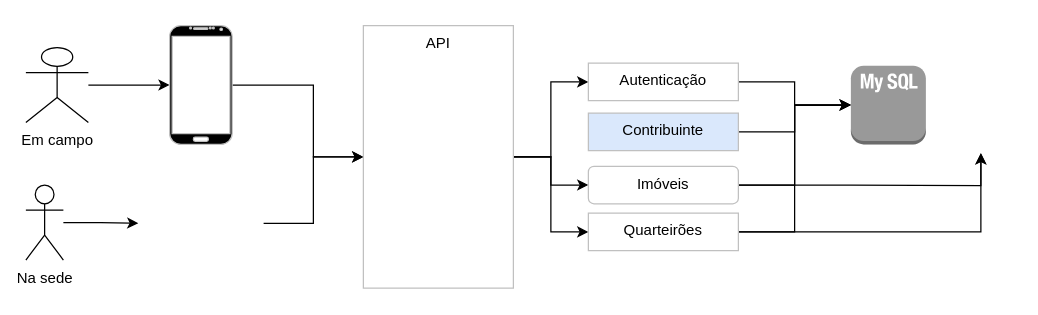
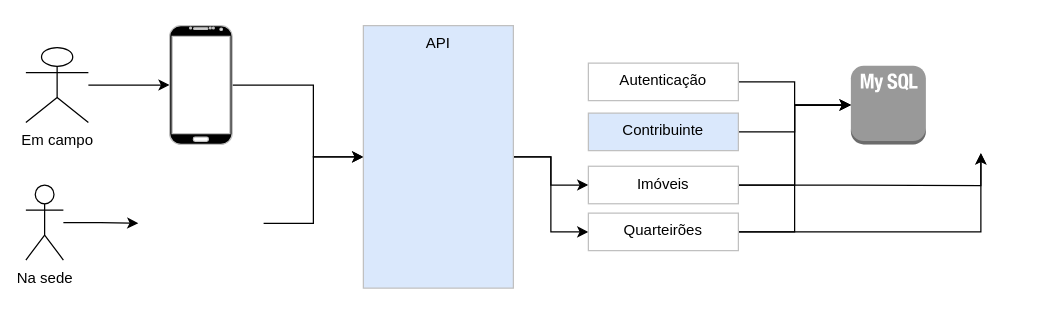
  <mxCell id="0" />
  <mxCell id="1" parent="0" />
  <mxCell id="2" value="" style="edgeStyle=orthogonalEdgeStyle;rounded=0;orthogonalLoop=1;jettySize=auto;html=1;" parent="1" source="3" target="5" edge="1"><mxGeometry relative="1" as="geometry"><mxPoint x="145" y="67.5" as="targetPoint" /></mxGeometry></mxCell>
  <mxCell id="3" value="Em campo&lt;br&gt;" style="shape=umlActor;verticalLabelPosition=bottom;verticalAlign=top;html=1;outlineConnect=0;" parent="1" vertex="1"><mxGeometry x="20" y="37.5" width="50" height="60" as="geometry" /></mxCell>
  <mxCell id="4" style="edgeStyle=orthogonalEdgeStyle;rounded=0;orthogonalLoop=1;jettySize=auto;html=1;entryX=0;entryY=0.5;entryDx=0;entryDy=0;" parent="1" source="5" target="13" edge="1"><mxGeometry relative="1" as="geometry"><Array as="points"><mxPoint x="250" y="67.5" /><mxPoint x="250" y="125.5" /></Array></mxGeometry></mxCell>
  <mxCell id="5" value="" style="verticalLabelPosition=bottom;verticalAlign=top;html=1;shadow=0;dashed=0;strokeWidth=1;shape=mxgraph.android.phone2;strokeColor=#c0c0c0;fillColor=#000000;" parent="1" vertex="1"><mxGeometry x="135" y="20" width="50" height="95" as="geometry" /></mxCell>
  <mxCell id="6" style="edgeStyle=orthogonalEdgeStyle;rounded=0;orthogonalLoop=1;jettySize=auto;html=1;" parent="1" source="7" target="9" edge="1"><mxGeometry relative="1" as="geometry" /></mxCell>
  <mxCell id="7" value="Na sede&lt;br&gt;" style="shape=umlActor;verticalLabelPosition=bottom;verticalAlign=top;html=1;outlineConnect=0;" parent="1" vertex="1"><mxGeometry x="20" y="147.5" width="30" height="60" as="geometry" /></mxCell>
  <mxCell id="8" style="edgeStyle=orthogonalEdgeStyle;rounded=0;orthogonalLoop=1;jettySize=auto;html=1;entryX=0;entryY=0.5;entryDx=0;entryDy=0;" parent="1" source="9" target="13" edge="1"><mxGeometry relative="1" as="geometry"><Array as="points"><mxPoint x="250" y="177.5" /><mxPoint x="250" y="125.5" /></Array></mxGeometry></mxCell>
  <mxCell id="9" value="" style="sketch=0;outlineConnect=0;gradientColor=none;fontColor=#545B64;strokeColor=none;fillColor=#FFFFFF;dashed=0;verticalLabelPosition=bottom;verticalAlign=top;align=center;html=1;fontSize=12;fontStyle=0;aspect=fixed;shape=mxgraph.aws4.illustration_desktop;pointerEvents=1" parent="1" vertex="1"><mxGeometry x="110" y="132.5" width="100" height="91" as="geometry" /></mxCell>
- <mxCell id="10" value="" style="edgeStyle=orthogonalEdgeStyle;rounded=0;orthogonalLoop=1;jettySize=auto;html=1;entryX=0;entryY=0.5;entryDx=0;entryDy=0;" parent="1" source="13" target="15" edge="1"><mxGeometry relative="1" as="geometry" /></mxCell>
  <mxCell id="11" style="edgeStyle=orthogonalEdgeStyle;rounded=0;orthogonalLoop=1;jettySize=auto;html=1;" parent="1" source="13" target="20" edge="1"><mxGeometry relative="1" as="geometry"><mxPoint x="470" y="27.5" as="targetPoint" /></mxGeometry></mxCell>
  <mxCell id="12" style="edgeStyle=orthogonalEdgeStyle;rounded=0;orthogonalLoop=1;jettySize=auto;html=1;entryX=0;entryY=0.5;entryDx=0;entryDy=0;" parent="1" source="13" target="23" edge="1"><mxGeometry relative="1" as="geometry" /></mxCell>
- <mxCell id="13" value="API&lt;br&gt;" style="whiteSpace=wrap;html=1;verticalAlign=top;strokeColor=#c0c0c0;shadow=0;dashed=0;strokeWidth=1;" parent="1" vertex="1"><mxGeometry x="290" y="20" width="120" height="210" as="geometry" /></mxCell>
+ <mxCell id="13" value="API&lt;br&gt;" style="whiteSpace=wrap;html=1;verticalAlign=top;strokeColor=#c0c0c0;shadow=0;dashed=0;strokeWidth=1;fillColor=#dae8fc;" parent="1" vertex="1"><mxGeometry x="290" y="20" width="120" height="210" as="geometry" /></mxCell>
  <mxCell id="14" style="edgeStyle=orthogonalEdgeStyle;rounded=0;orthogonalLoop=1;jettySize=auto;html=1;entryX=0;entryY=0.5;entryDx=0;entryDy=0;entryPerimeter=0;" parent="1" source="15" target="25" edge="1"><mxGeometry relative="1" as="geometry"><mxPoint x="660" y="93.5" as="targetPoint" /></mxGeometry></mxCell>
  <mxCell id="15" value="Autenticação" style="whiteSpace=wrap;html=1;verticalAlign=top;strokeColor=#c0c0c0;shadow=0;dashed=0;strokeWidth=1;" parent="1" vertex="1"><mxGeometry x="470" y="50" width="120" height="30" as="geometry" /></mxCell>
  <mxCell id="16" style="edgeStyle=orthogonalEdgeStyle;rounded=0;orthogonalLoop=1;jettySize=auto;html=1;entryX=0;entryY=0.5;entryDx=0;entryDy=0;entryPerimeter=0;" parent="1" source="17" target="25" edge="1"><mxGeometry relative="1" as="geometry"><mxPoint x="660" y="93.5" as="targetPoint" /></mxGeometry></mxCell>
  <mxCell id="17" value="Contribuinte&lt;br&gt;" style="whiteSpace=wrap;html=1;verticalAlign=top;strokeColor=#c0c0c0;shadow=0;dashed=0;strokeWidth=1;fillColor=#dae8fc;" parent="1" vertex="1"><mxGeometry x="470" y="90" width="120" height="30" as="geometry" /></mxCell>
  <mxCell id="18" style="edgeStyle=orthogonalEdgeStyle;rounded=0;orthogonalLoop=1;jettySize=auto;html=1;entryX=0;entryY=0.5;entryDx=0;entryDy=0;entryPerimeter=0;" parent="1" source="20" target="25" edge="1"><mxGeometry relative="1" as="geometry"><mxPoint x="660" y="93.5" as="targetPoint" /></mxGeometry></mxCell>
  <mxCell id="19" style="edgeStyle=orthogonalEdgeStyle;rounded=0;orthogonalLoop=1;jettySize=auto;html=1;" parent="1" source="20" target="24" edge="1"><mxGeometry relative="1" as="geometry"><Array as="points"><mxPoint x="680" y="148" /><mxPoint x="769" y="148" /></Array></mxGeometry></mxCell>
- <mxCell id="20" value="Imóveis" style="whiteSpace=wrap;html=1;verticalAlign=top;strokeColor=#c0c0c0;shadow=0;dashed=0;strokeWidth=1;rounded=1;" parent="1" vertex="1"><mxGeometry x="470" y="132.5" width="120" height="30" as="geometry" /></mxCell>
+ <mxCell id="20" value="Imóveis" style="whiteSpace=wrap;html=1;verticalAlign=top;strokeColor=#c0c0c0;shadow=0;dashed=0;strokeWidth=1;" parent="1" vertex="1"><mxGeometry x="470" y="132.5" width="120" height="30" as="geometry" /></mxCell>
  <mxCell id="21" style="edgeStyle=orthogonalEdgeStyle;rounded=0;orthogonalLoop=1;jettySize=auto;html=1;entryX=0;entryY=0.5;entryDx=0;entryDy=0;entryPerimeter=0;" parent="1" source="23" target="25" edge="1"><mxGeometry relative="1" as="geometry"><mxPoint x="660" y="93.5" as="targetPoint" /></mxGeometry></mxCell>
  <mxCell id="22" style="edgeStyle=orthogonalEdgeStyle;rounded=0;orthogonalLoop=1;jettySize=auto;html=1;" parent="1" source="23" target="24" edge="1"><mxGeometry relative="1" as="geometry" /></mxCell>
  <mxCell id="23" value="Quarteirões" style="whiteSpace=wrap;html=1;verticalAlign=top;strokeColor=#c0c0c0;shadow=0;dashed=0;strokeWidth=1;" parent="1" vertex="1"><mxGeometry x="470" y="170" width="120" height="30" as="geometry" /></mxCell>
  <mxCell id="24" value="" style="sketch=0;outlineConnect=0;fontColor=#232F3E;gradientColor=none;fillColor=#FFFFFF;strokeColor=none;dashed=0;verticalLabelPosition=bottom;verticalAlign=top;align=center;html=1;fontSize=12;fontStyle=0;aspect=fixed;pointerEvents=1;shape=mxgraph.aws4.opensearch_service_ultrawarm_node;" parent="1" vertex="1"><mxGeometry x="760" y="74" width="48" height="48" as="geometry" /></mxCell>
  <mxCell id="25" value="" style="outlineConnect=0;dashed=0;verticalLabelPosition=bottom;verticalAlign=top;align=center;html=1;shape=mxgraph.aws3.mysql_db_instance_2;fillColor=#999999;gradientColor=none;strokeColor=#000000;" parent="1" vertex="1"><mxGeometry x="680" y="52" width="60" height="63" as="geometry" /></mxCell>
